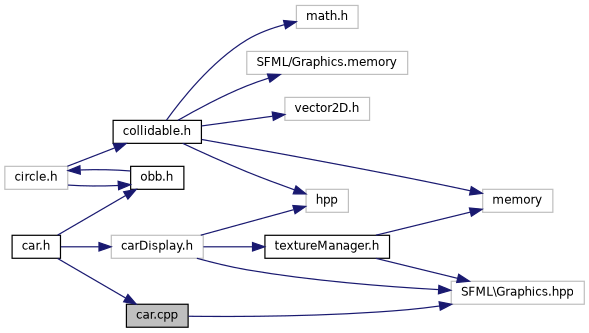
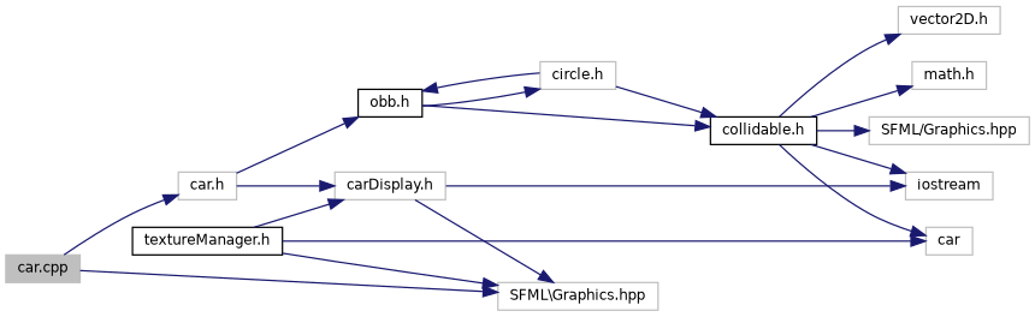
  digraph {
    rankdir=LR
    node [color=grey75 fillcolor=white fontname=Helvetica fontsize=10 shape=record style=filled]
    edge [color=midnightblue fontname=Helvetica fontsize=10 labelfontname=Helvetica labelfontsize=10 style=solid]
-   n1 [color=black fillcolor=grey75 fontcolor=black height=0.2 label="car.cpp" width=0.4]
+   n1 [fillcolor=grey75 fontcolor=black height=0.2 label="car.cpp" width=0.4]
    n2 [height=0.2 label="SFML\\Graphics.hpp" width=0.4]
-   n3 [color=black height=0.2 label="car.h" width=0.4]
+   n3 [height=0.2 label="car.h" width=0.4]
    n4 [color=black height=0.2 label="obb.h" width=0.4]
    n5 [height=0.2 label="carDisplay.h" width=0.4]
-   n6 [height=0.2 label=hpp width=0.4]
+   n6 [height=0.2 label=iostream width=0.4]
    n7 [color=black height=0.2 label="collidable.h" width=0.4]
    n8 [height=0.2 label="circle.h" width=0.4]
    n9 [color=black height=0.2 label="textureManager.h" width=0.4]
    n10 [height=0.2 label="math.h" width=0.4]
-   n11 [height=0.2 label="SFML/Graphics.memory" width=0.4]
+   n11 [height=0.2 label="SFML/Graphics.hpp" width=0.4]
    n12 [height=0.2 label="vector2D.h" width=0.4]
-   n13 [height=0.2 label=memory width=0.4]
+   n13 [height=0.2 label=car width=0.4]
    n1 -> n2
-   n3 -> n1
+   n1 -> n3
    n3 -> n4
    n3 -> n5
+   n4 -> n7
    n4 -> n8
    n5 -> n2
    n5 -> n6
-   n5 -> n9
+   n9 -> n5
    n7 -> n6
    n7 -> n10
    n7 -> n11
    n7 -> n12
    n7 -> n13
    n8 -> n4
    n8 -> n7
    n9 -> n2
    n9 -> n13
  }
